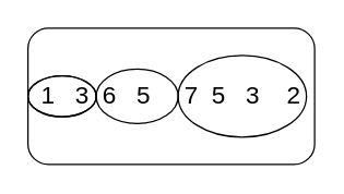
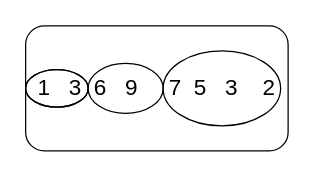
  <mxCell id="0" />
  <mxCell id="1" parent="0" />
- <mxCell id="2" value="&lt;font style=&quot;font-size: 18px;&quot;&gt;1&amp;nbsp; &amp;nbsp;3&amp;nbsp; 6&amp;nbsp; &amp;nbsp;5&amp;nbsp; &amp;nbsp; &amp;nbsp;7&amp;nbsp; 5&amp;nbsp; &amp;nbsp;3&amp;nbsp; &amp;nbsp; 2&lt;/font&gt;" style="rounded=1;whiteSpace=wrap;html=1;fillColor=none;" vertex="1" parent="1"><mxGeometry x="20" y="20" width="210" height="100" as="geometry" /></mxCell>
+ <mxCell id="2" value="&lt;font style=&quot;font-size: 18px;&quot;&gt;1&amp;nbsp; &amp;nbsp;3&amp;nbsp; 6&amp;nbsp; &amp;nbsp;9&amp;nbsp; &amp;nbsp; &amp;nbsp;7&amp;nbsp; 5&amp;nbsp; &amp;nbsp;3&amp;nbsp; &amp;nbsp; 2&lt;/font&gt;" style="rounded=1;whiteSpace=wrap;html=1;fillColor=none;" vertex="1" parent="1"><mxGeometry x="20" y="20" width="210" height="100" as="geometry" /></mxCell>
  <mxCell id="3" value="" style="ellipse;whiteSpace=wrap;html=1;fontSize=18;fillColor=none;" vertex="1" parent="1"><mxGeometry x="130" y="40" width="94" height="60" as="geometry" /></mxCell>
  <mxCell id="4" value="" style="ellipse;whiteSpace=wrap;html=1;fontSize=18;fillColor=none;" vertex="1" parent="1"><mxGeometry x="70" y="50" width="60" height="40" as="geometry" /></mxCell>
  <mxCell id="5" value="" style="ellipse;whiteSpace=wrap;html=1;fontSize=18;fillColor=none;" vertex="1" parent="1"><mxGeometry x="20" y="55" width="50" height="30" as="geometry" /></mxCell>
  <mxCell id="6" value="" style="ellipse;whiteSpace=wrap;html=1;fontSize=18;fillColor=none;" vertex="1" parent="1"><mxGeometry x="20" y="55" width="50" height="30" as="geometry" /></mxCell>
